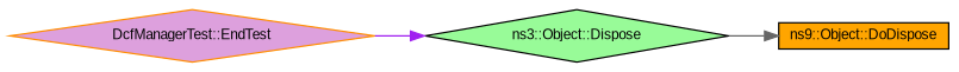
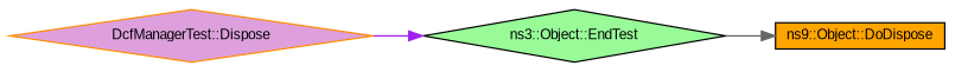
  digraph {
    fontname="Liberation Sans"
    rankdir=LR
    node [color=black fontname="Liberation Sans" fontsize=10 shape=diamond style=filled]
    edge [arrowhead=normal fontname="Liberation Sans" fontsize=10 labelfontname=Helvetica labelfontsize=10 style=solid]
-   n1 [color=darkorange fillcolor=plum fontcolor=black height=0.2 label="DcfManagerTest::EndTest" width=0.4]
-   n2 [fillcolor=palegreen height=0.2 label="ns3::Object::Dispose" width=0.4]
+   n1 [color=darkorange fillcolor=plum fontcolor=black height=0.2 label="DcfManagerTest::Dispose" width=0.4]
+   n2 [fillcolor=palegreen height=0.2 label="ns3::Object::EndTest" width=0.4]
    n3 [fillcolor=orange height=0.2 label="ns9::Object::DoDispose" shape=box width=0.4]
    n1 -> n2 [color=purple]
    n2 -> n3 [color=gray40]
  }
